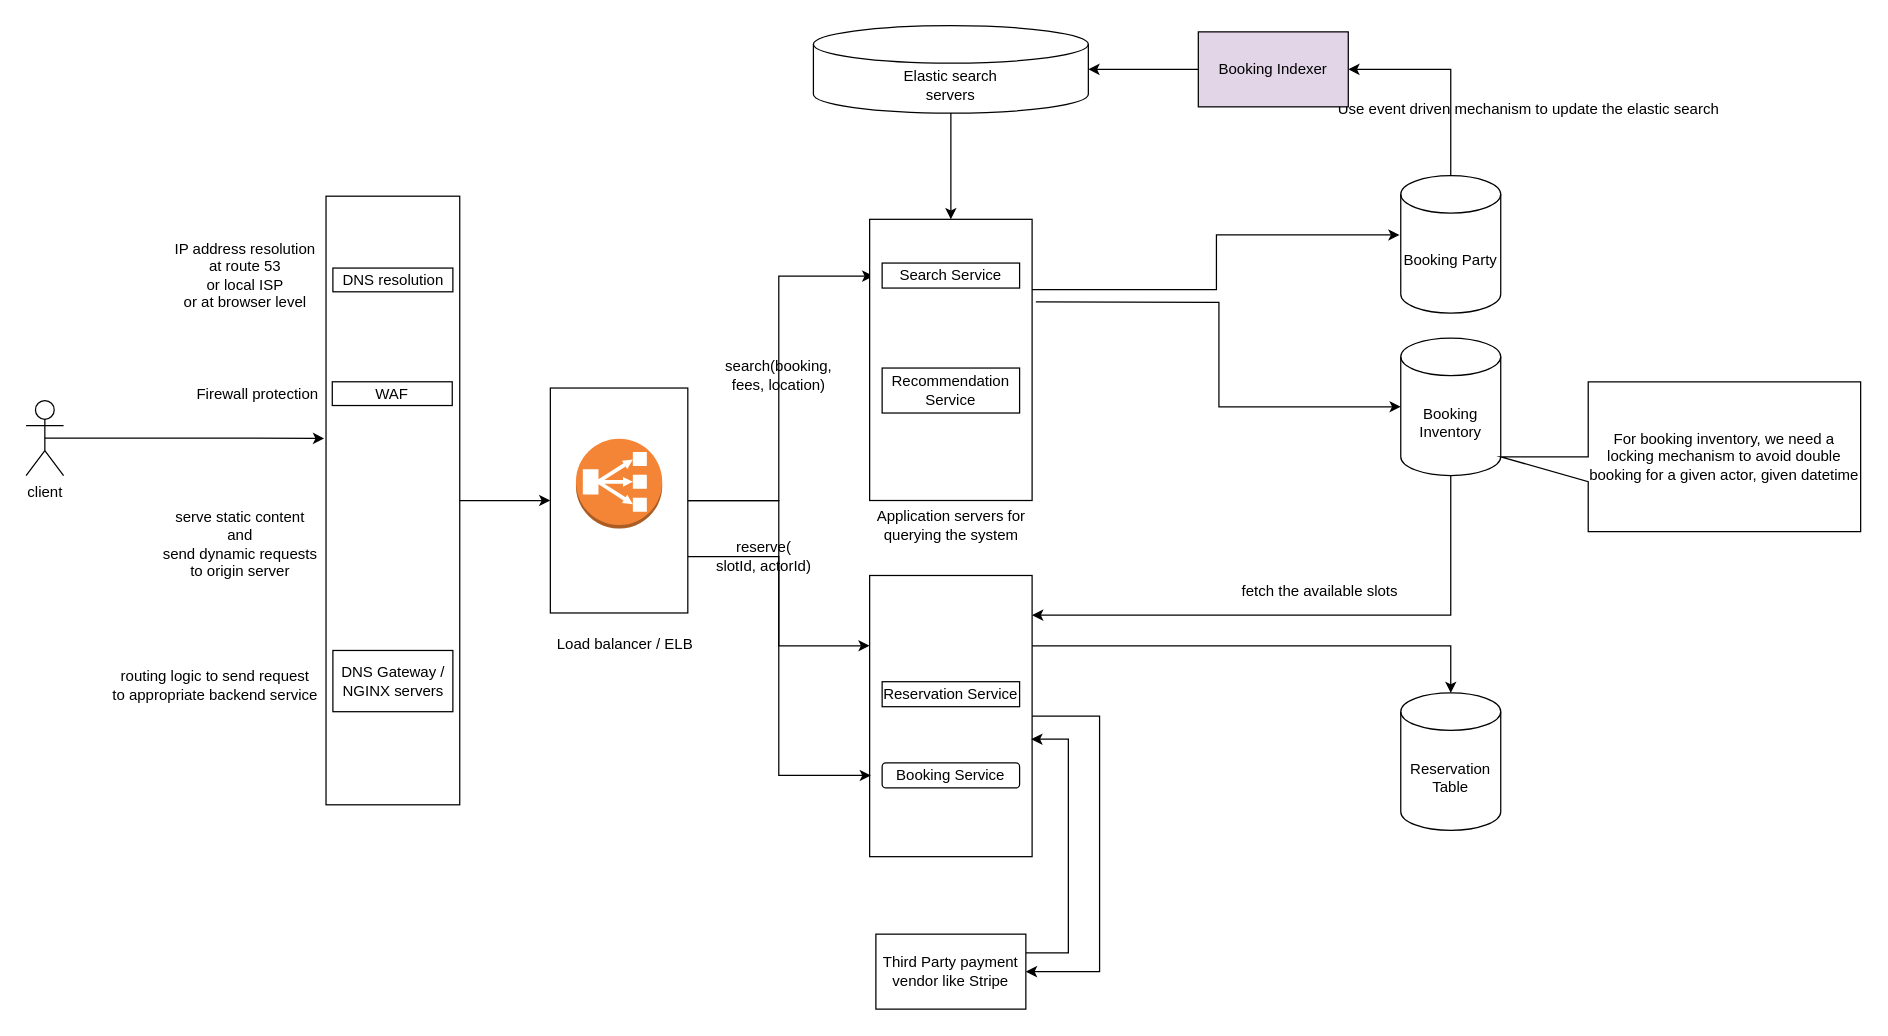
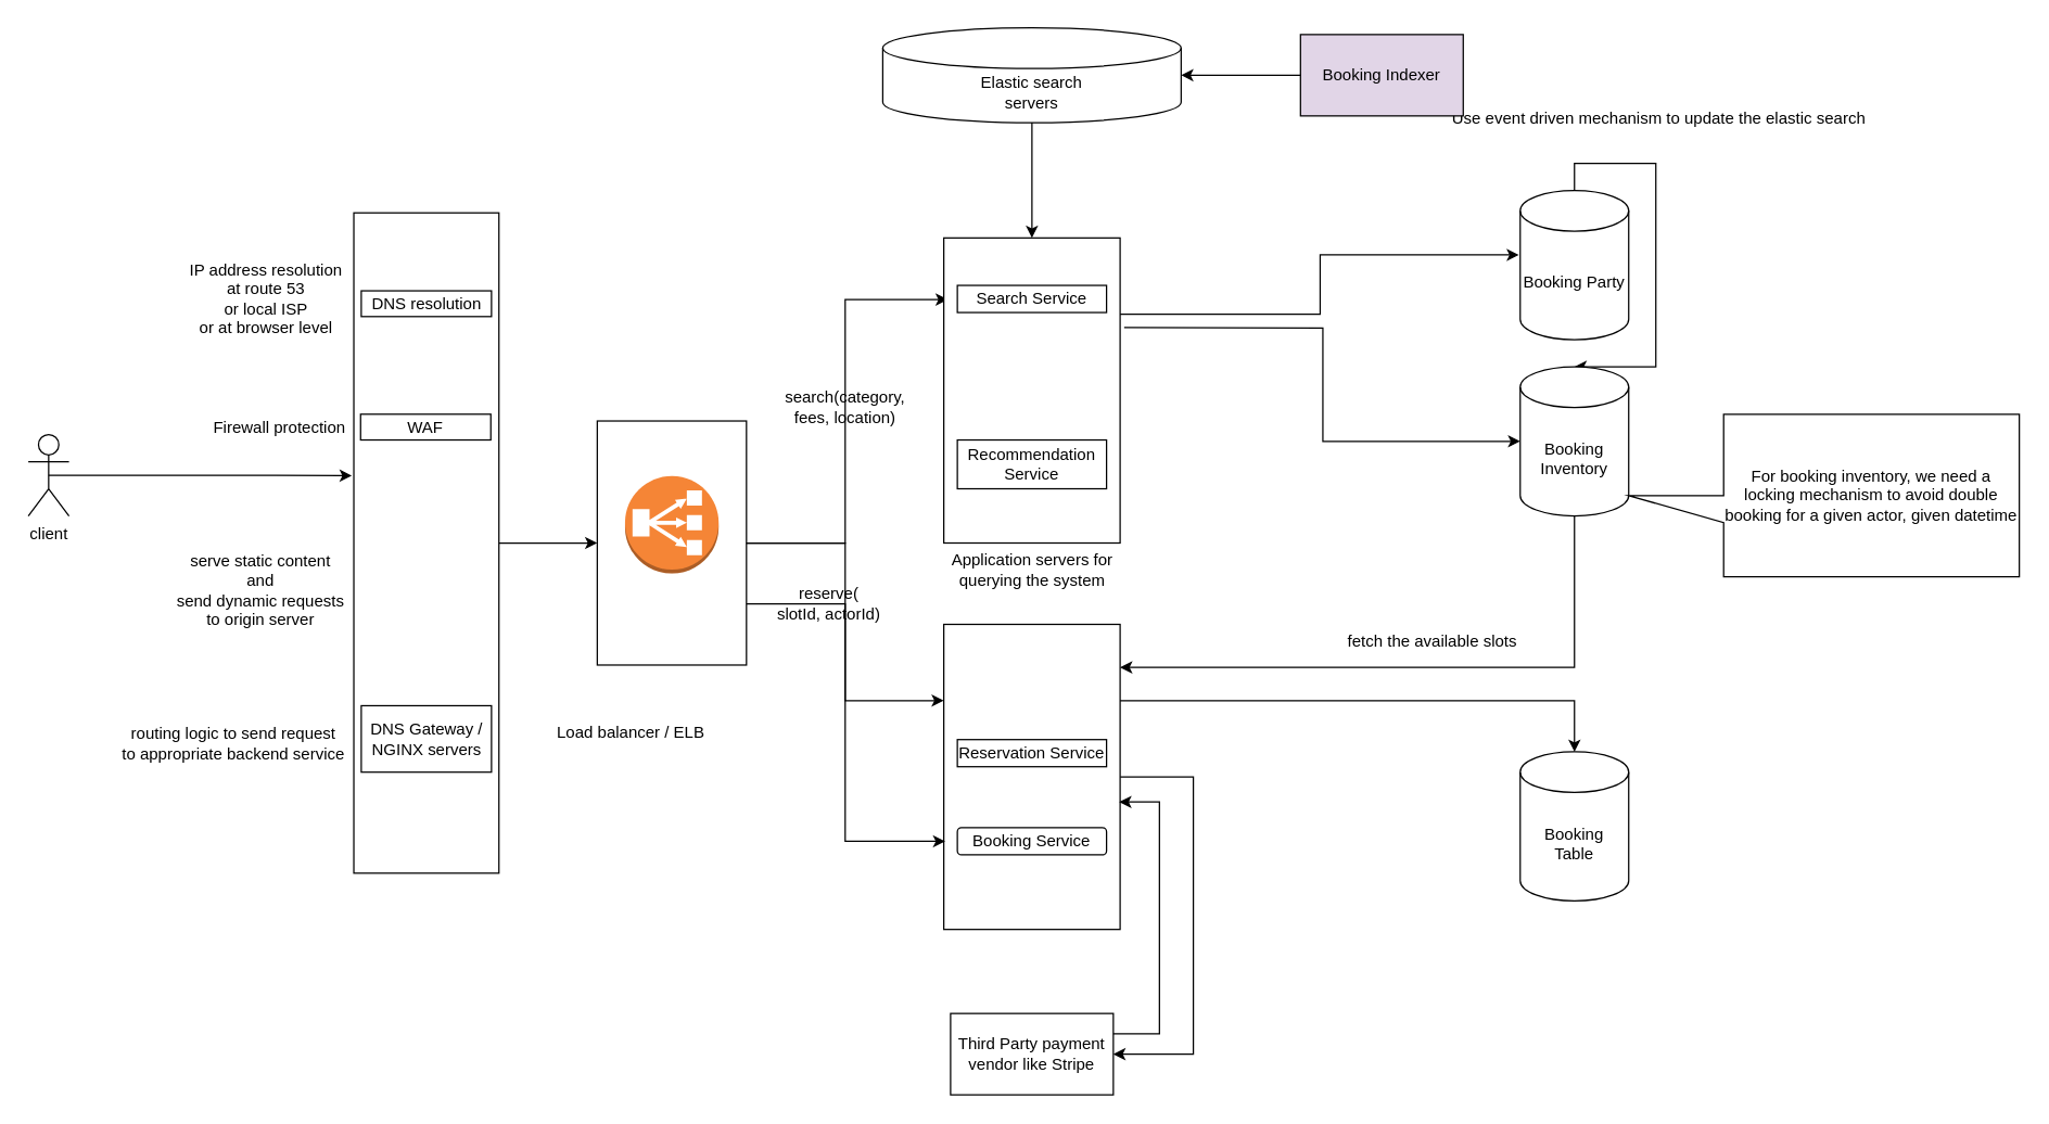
  <mxCell id="0" />
  <mxCell id="1" parent="0" />
  <mxCell id="2" style="edgeStyle=orthogonalEdgeStyle;rounded=0;orthogonalLoop=1;jettySize=auto;html=1;entryX=0.023;entryY=0.202;entryDx=0;entryDy=0;entryPerimeter=0;" parent="1" source="4" target="7" edge="1"><mxGeometry relative="1" as="geometry"><mxPoint x="680" y="220" as="targetPoint" /></mxGeometry></mxCell>
  <mxCell id="3" style="edgeStyle=orthogonalEdgeStyle;rounded=0;orthogonalLoop=1;jettySize=auto;html=1;exitX=1;exitY=0.75;exitDx=0;exitDy=0;entryX=0;entryY=0.25;entryDx=0;entryDy=0;" parent="1" source="4" target="21" edge="1"><mxGeometry relative="1" as="geometry" /></mxCell>
  <mxCell id="4" value="" style="rounded=0;whiteSpace=wrap;html=1;" parent="1" vertex="1"><mxGeometry x="439.5" y="310" width="110" height="180" as="geometry" /></mxCell>
  <mxCell id="5" style="edgeStyle=orthogonalEdgeStyle;rounded=0;orthogonalLoop=1;jettySize=auto;html=1;exitX=0.5;exitY=0.5;exitDx=0;exitDy=0;exitPerimeter=0;entryX=-0.014;entryY=0.398;entryDx=0;entryDy=0;entryPerimeter=0;" edge="1" parent="1" source="6" target="37"><mxGeometry relative="1" as="geometry" /></mxCell>
  <mxCell id="6" value="client" style="shape=umlActor;verticalLabelPosition=bottom;verticalAlign=top;html=1;outlineConnect=0;" parent="1" vertex="1"><mxGeometry x="20" y="320" width="30" height="60" as="geometry" /></mxCell>
  <mxCell id="7" value="" style="rounded=0;whiteSpace=wrap;html=1;" parent="1" vertex="1"><mxGeometry x="695" y="175" width="130" height="225" as="geometry" /></mxCell>
  <mxCell id="8" value="Search Service" style="rounded=0;whiteSpace=wrap;html=1;" parent="1" vertex="1"><mxGeometry x="705" y="210" width="110" height="20" as="geometry" /></mxCell>
  <mxCell id="9" value="Application servers for&lt;div&gt;querying the system&lt;/div&gt;" style="text;html=1;align=center;verticalAlign=middle;resizable=0;points=[];autosize=1;strokeColor=none;fillColor=none;" parent="1" vertex="1"><mxGeometry x="690" y="400" width="140" height="40" as="geometry" /></mxCell>
  <mxCell id="10" value="" style="outlineConnect=0;dashed=0;verticalLabelPosition=bottom;verticalAlign=top;align=center;html=1;shape=mxgraph.aws3.classic_load_balancer;fillColor=#F58536;gradientColor=none;" parent="1" vertex="1"><mxGeometry x="460" y="350.5" width="69" height="72" as="geometry" /></mxCell>
- <mxCell id="11" style="edgeStyle=orthogonalEdgeStyle;rounded=0;orthogonalLoop=1;jettySize=auto;html=1;entryX=1;entryY=0.5;entryDx=0;entryDy=0;exitX=0.5;exitY=0;exitDx=0;exitDy=0;exitPerimeter=0;" edge="1" parent="1" source="12" target="31"><mxGeometry relative="1" as="geometry" /></mxCell>
+ <mxCell id="11" style="edgeStyle=orthogonalEdgeStyle;rounded=0;orthogonalLoop=1;jettySize=auto;html=1;exitX=0.5;exitY=0;exitDx=0;exitDy=0;exitPerimeter=0;" edge="1" parent="1" source="12" target="13"><mxGeometry relative="1" as="geometry" /></mxCell>
  <mxCell id="12" value="Booking Party" style="shape=cylinder3;whiteSpace=wrap;html=1;boundedLbl=1;backgroundOutline=1;size=15;" parent="1" vertex="1"><mxGeometry x="1120" y="140" width="80" height="110" as="geometry" /></mxCell>
  <mxCell id="13" value="Booking Inventory" style="shape=cylinder3;whiteSpace=wrap;html=1;boundedLbl=1;backgroundOutline=1;size=15;" parent="1" vertex="1"><mxGeometry x="1120" y="270" width="80" height="110" as="geometry" /></mxCell>
- <mxCell id="14" value="search(booking,&lt;div&gt;fees, location)&lt;/div&gt;" style="text;html=1;align=center;verticalAlign=middle;resizable=0;points=[];autosize=1;strokeColor=none;fillColor=none;" parent="1" vertex="1"><mxGeometry x="567" y="280" width="110" height="40" as="geometry" /></mxCell>
+ <mxCell id="14" value="search(category,&lt;div&gt;fees, location)&lt;/div&gt;" style="text;html=1;align=center;verticalAlign=middle;resizable=0;points=[];autosize=1;strokeColor=none;fillColor=none;" parent="1" vertex="1"><mxGeometry x="567" y="280" width="110" height="40" as="geometry" /></mxCell>
  <mxCell id="15" style="edgeStyle=orthogonalEdgeStyle;rounded=0;orthogonalLoop=1;jettySize=auto;html=1;exitX=1;exitY=0.25;exitDx=0;exitDy=0;entryX=-0.012;entryY=0.432;entryDx=0;entryDy=0;entryPerimeter=0;" parent="1" source="7" target="12" edge="1"><mxGeometry relative="1" as="geometry" /></mxCell>
  <mxCell id="16" style="edgeStyle=orthogonalEdgeStyle;rounded=0;orthogonalLoop=1;jettySize=auto;html=1;entryX=0;entryY=0.5;entryDx=0;entryDy=0;entryPerimeter=0;" parent="1" target="13" edge="1"><mxGeometry relative="1" as="geometry"><mxPoint x="828" y="241" as="sourcePoint" /></mxGeometry></mxCell>
  <mxCell id="17" style="edgeStyle=orthogonalEdgeStyle;rounded=0;orthogonalLoop=1;jettySize=auto;html=1;entryX=0.5;entryY=0;entryDx=0;entryDy=0;" parent="1" source="18" target="7" edge="1"><mxGeometry relative="1" as="geometry" /></mxCell>
  <mxCell id="18" value="Elastic search&lt;div&gt;servers&lt;/div&gt;" style="shape=cylinder3;whiteSpace=wrap;html=1;boundedLbl=1;backgroundOutline=1;size=15;" parent="1" vertex="1"><mxGeometry x="650" y="20" width="220" height="70" as="geometry" /></mxCell>
  <mxCell id="19" value="Use event driven mechanism to update the elastic search" style="text;html=1;align=center;verticalAlign=middle;resizable=0;points=[];autosize=1;strokeColor=none;fillColor=none;" parent="1" vertex="1"><mxGeometry x="1057" y="72" width="330" height="30" as="geometry" /></mxCell>
  <mxCell id="20" style="edgeStyle=orthogonalEdgeStyle;rounded=0;orthogonalLoop=1;jettySize=auto;html=1;exitX=1;exitY=0.5;exitDx=0;exitDy=0;entryX=1;entryY=0.5;entryDx=0;entryDy=0;" edge="1" parent="1" source="21" target="33"><mxGeometry relative="1" as="geometry"><Array as="points"><mxPoint x="879" y="572" /><mxPoint x="879" y="777" /></Array></mxGeometry></mxCell>
  <mxCell id="21" value="" style="rounded=0;whiteSpace=wrap;html=1;" parent="1" vertex="1"><mxGeometry x="695" y="460" width="130" height="225" as="geometry" /></mxCell>
  <mxCell id="22" value="Reservation Service" style="rounded=0;whiteSpace=wrap;html=1;" parent="1" vertex="1"><mxGeometry x="705" y="545" width="110" height="20" as="geometry" /></mxCell>
  <mxCell id="23" value="Booking Service" style="whiteSpace=wrap;html=1;rounded=1;" parent="1" vertex="1"><mxGeometry x="705" y="610" width="110" height="20" as="geometry" /></mxCell>
- <mxCell id="24" value="Reservation&lt;div&gt;Table&lt;/div&gt;" style="shape=cylinder3;whiteSpace=wrap;html=1;boundedLbl=1;backgroundOutline=1;size=15;" parent="1" vertex="1"><mxGeometry x="1120" y="554" width="80" height="110" as="geometry" /></mxCell>
+ <mxCell id="24" value="Booking&lt;div&gt;Table&lt;/div&gt;" style="shape=cylinder3;whiteSpace=wrap;html=1;boundedLbl=1;backgroundOutline=1;size=15;" parent="1" vertex="1"><mxGeometry x="1120" y="554" width="80" height="110" as="geometry" /></mxCell>
  <mxCell id="25" style="edgeStyle=orthogonalEdgeStyle;rounded=0;orthogonalLoop=1;jettySize=auto;html=1;exitX=0.5;exitY=1;exitDx=0;exitDy=0;exitPerimeter=0;entryX=1;entryY=0.141;entryDx=0;entryDy=0;entryPerimeter=0;" parent="1" source="13" target="21" edge="1"><mxGeometry relative="1" as="geometry"><Array as="points"><mxPoint x="1160" y="492" /></Array></mxGeometry></mxCell>
  <mxCell id="26" value="fetch the available slots" style="text;html=1;align=center;verticalAlign=middle;resizable=0;points=[];autosize=1;strokeColor=none;fillColor=none;" parent="1" vertex="1"><mxGeometry x="980" y="458" width="150" height="30" as="geometry" /></mxCell>
  <mxCell id="27" value="reserve(&lt;div&gt;slotId, actorId)&lt;/div&gt;" style="text;html=1;align=center;verticalAlign=middle;resizable=0;points=[];autosize=1;strokeColor=none;fillColor=none;" parent="1" vertex="1"><mxGeometry x="560" y="425" width="100" height="40" as="geometry" /></mxCell>
  <mxCell id="28" style="edgeStyle=orthogonalEdgeStyle;rounded=0;orthogonalLoop=1;jettySize=auto;html=1;entryX=0.008;entryY=0.711;entryDx=0;entryDy=0;entryPerimeter=0;" parent="1" source="4" target="21" edge="1"><mxGeometry relative="1" as="geometry" /></mxCell>
  <mxCell id="29" value="For booking inventory, we need a locking mechanism to avoid double booking for a given actor, given datetime" style="shape=callout;whiteSpace=wrap;html=1;perimeter=calloutPerimeter;direction=south;size=70;position=0.5;" parent="1" vertex="1"><mxGeometry x="1200" y="305" width="288" height="120" as="geometry" /></mxCell>
- <mxCell id="30" value="Recommendation Service" style="rounded=0;whiteSpace=wrap;html=1;" vertex="1" parent="1"><mxGeometry x="705" y="294" width="110" height="36" as="geometry" /></mxCell>
+ <mxCell id="30" value="Recommendation Service" style="rounded=0;whiteSpace=wrap;html=1;" vertex="1" parent="1"><mxGeometry x="705" y="324" width="110" height="36" as="geometry" /></mxCell>
  <mxCell id="31" value="Booking Indexer" style="rounded=0;whiteSpace=wrap;html=1;fillColor=#e1d5e7;" vertex="1" parent="1"><mxGeometry x="958" y="25" width="120" height="60" as="geometry" /></mxCell>
  <mxCell id="32" style="edgeStyle=orthogonalEdgeStyle;rounded=0;orthogonalLoop=1;jettySize=auto;html=1;entryX=1;entryY=0.5;entryDx=0;entryDy=0;entryPerimeter=0;" edge="1" parent="1" source="31" target="18"><mxGeometry relative="1" as="geometry" /></mxCell>
  <mxCell id="33" value="Third Party payment vendor like Stripe" style="rounded=0;whiteSpace=wrap;html=1;" vertex="1" parent="1"><mxGeometry x="700" y="747" width="120" height="60" as="geometry" /></mxCell>
  <mxCell id="34" style="edgeStyle=orthogonalEdgeStyle;rounded=0;orthogonalLoop=1;jettySize=auto;html=1;exitX=1;exitY=0.25;exitDx=0;exitDy=0;entryX=0.5;entryY=0;entryDx=0;entryDy=0;entryPerimeter=0;" edge="1" parent="1" source="21" target="24"><mxGeometry relative="1" as="geometry" /></mxCell>
  <mxCell id="35" style="edgeStyle=orthogonalEdgeStyle;rounded=0;orthogonalLoop=1;jettySize=auto;html=1;exitX=1;exitY=0.25;exitDx=0;exitDy=0;entryX=0.995;entryY=0.582;entryDx=0;entryDy=0;entryPerimeter=0;" edge="1" parent="1" source="33" target="21"><mxGeometry relative="1" as="geometry"><Array as="points"><mxPoint x="854" y="762" /><mxPoint x="854" y="591" /></Array></mxGeometry></mxCell>
  <mxCell id="36" style="edgeStyle=orthogonalEdgeStyle;rounded=0;orthogonalLoop=1;jettySize=auto;html=1;exitX=1;exitY=0.5;exitDx=0;exitDy=0;entryX=0;entryY=0.5;entryDx=0;entryDy=0;" edge="1" parent="1" source="37" target="4"><mxGeometry relative="1" as="geometry" /></mxCell>
  <mxCell id="37" value="" style="rounded=0;whiteSpace=wrap;html=1;" vertex="1" parent="1"><mxGeometry x="260" y="156.5" width="107" height="487" as="geometry" /></mxCell>
  <mxCell id="38" value="DNS resolution" style="rounded=0;whiteSpace=wrap;html=1;" vertex="1" parent="1"><mxGeometry x="265.5" y="214" width="96" height="19" as="geometry" /></mxCell>
- <mxCell id="39" value="Load balancer / ELB" style="text;html=1;align=center;verticalAlign=middle;resizable=0;points=[];autosize=1;strokeColor=none;fillColor=none;" vertex="1" parent="1"><mxGeometry x="435" y="502" width="127" height="26" as="geometry" /></mxCell>
+ <mxCell id="39" value="Load balancer / ELB" style="text;html=1;align=center;verticalAlign=middle;resizable=0;points=[];autosize=1;strokeColor=none;fillColor=none;" vertex="1" parent="1"><mxGeometry x="400" y="527" width="127" height="26" as="geometry" /></mxCell>
  <mxCell id="40" value="DNS Gateway / NGINX servers" style="rounded=0;whiteSpace=wrap;html=1;" vertex="1" parent="1"><mxGeometry x="265.5" y="520" width="96" height="49" as="geometry" /></mxCell>
  <mxCell id="41" value="WAF" style="rounded=0;whiteSpace=wrap;html=1;" vertex="1" parent="1"><mxGeometry x="265" y="305" width="96" height="19" as="geometry" /></mxCell>
  <mxCell id="42" value="routing logic to send request&lt;div&gt;to appropriate backend service&lt;/div&gt;" style="text;html=1;align=center;verticalAlign=middle;resizable=0;points=[];autosize=1;strokeColor=none;fillColor=none;" vertex="1" parent="1"><mxGeometry x="75.5" y="528" width="190" height="40" as="geometry" /></mxCell>
  <mxCell id="43" value="serve static content&lt;div&gt;and&lt;/div&gt;&lt;div&gt;send dynamic requests&lt;/div&gt;&lt;div&gt;to origin server&lt;/div&gt;" style="text;html=1;align=center;verticalAlign=middle;resizable=0;points=[];autosize=1;strokeColor=none;fillColor=none;" vertex="1" parent="1"><mxGeometry x="115.5" y="400" width="150" height="70" as="geometry" /></mxCell>
  <mxCell id="44" value="Firewall protection" style="text;html=1;align=center;verticalAlign=middle;resizable=0;points=[];autosize=1;strokeColor=none;fillColor=none;" vertex="1" parent="1"><mxGeometry x="145" y="299.5" width="120" height="30" as="geometry" /></mxCell>
  <mxCell id="45" value="IP address resolution&lt;div&gt;at route 53&lt;/div&gt;&lt;div&gt;or local ISP&lt;/div&gt;&lt;div&gt;or at browser level&lt;/div&gt;" style="text;html=1;align=center;verticalAlign=middle;resizable=0;points=[];autosize=1;strokeColor=none;fillColor=none;" vertex="1" parent="1"><mxGeometry x="125" y="185" width="140" height="70" as="geometry" /></mxCell>
